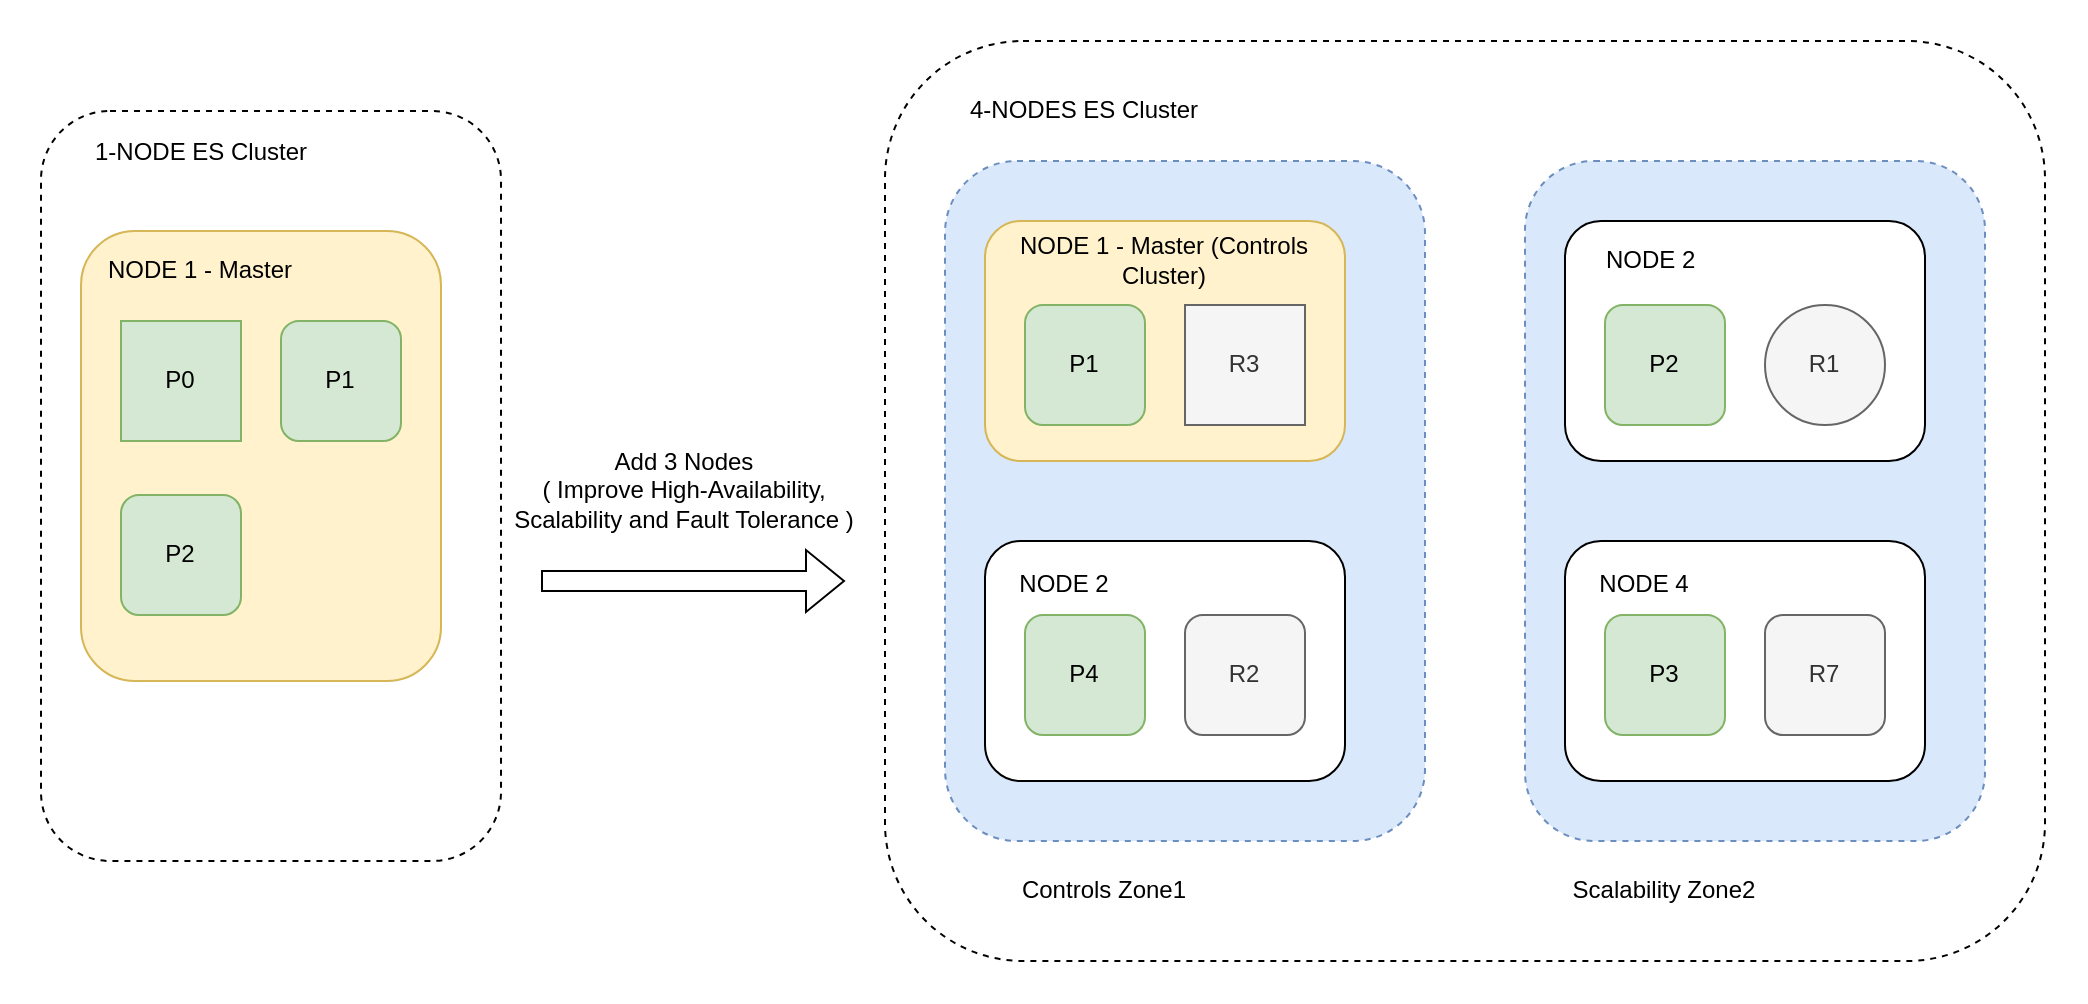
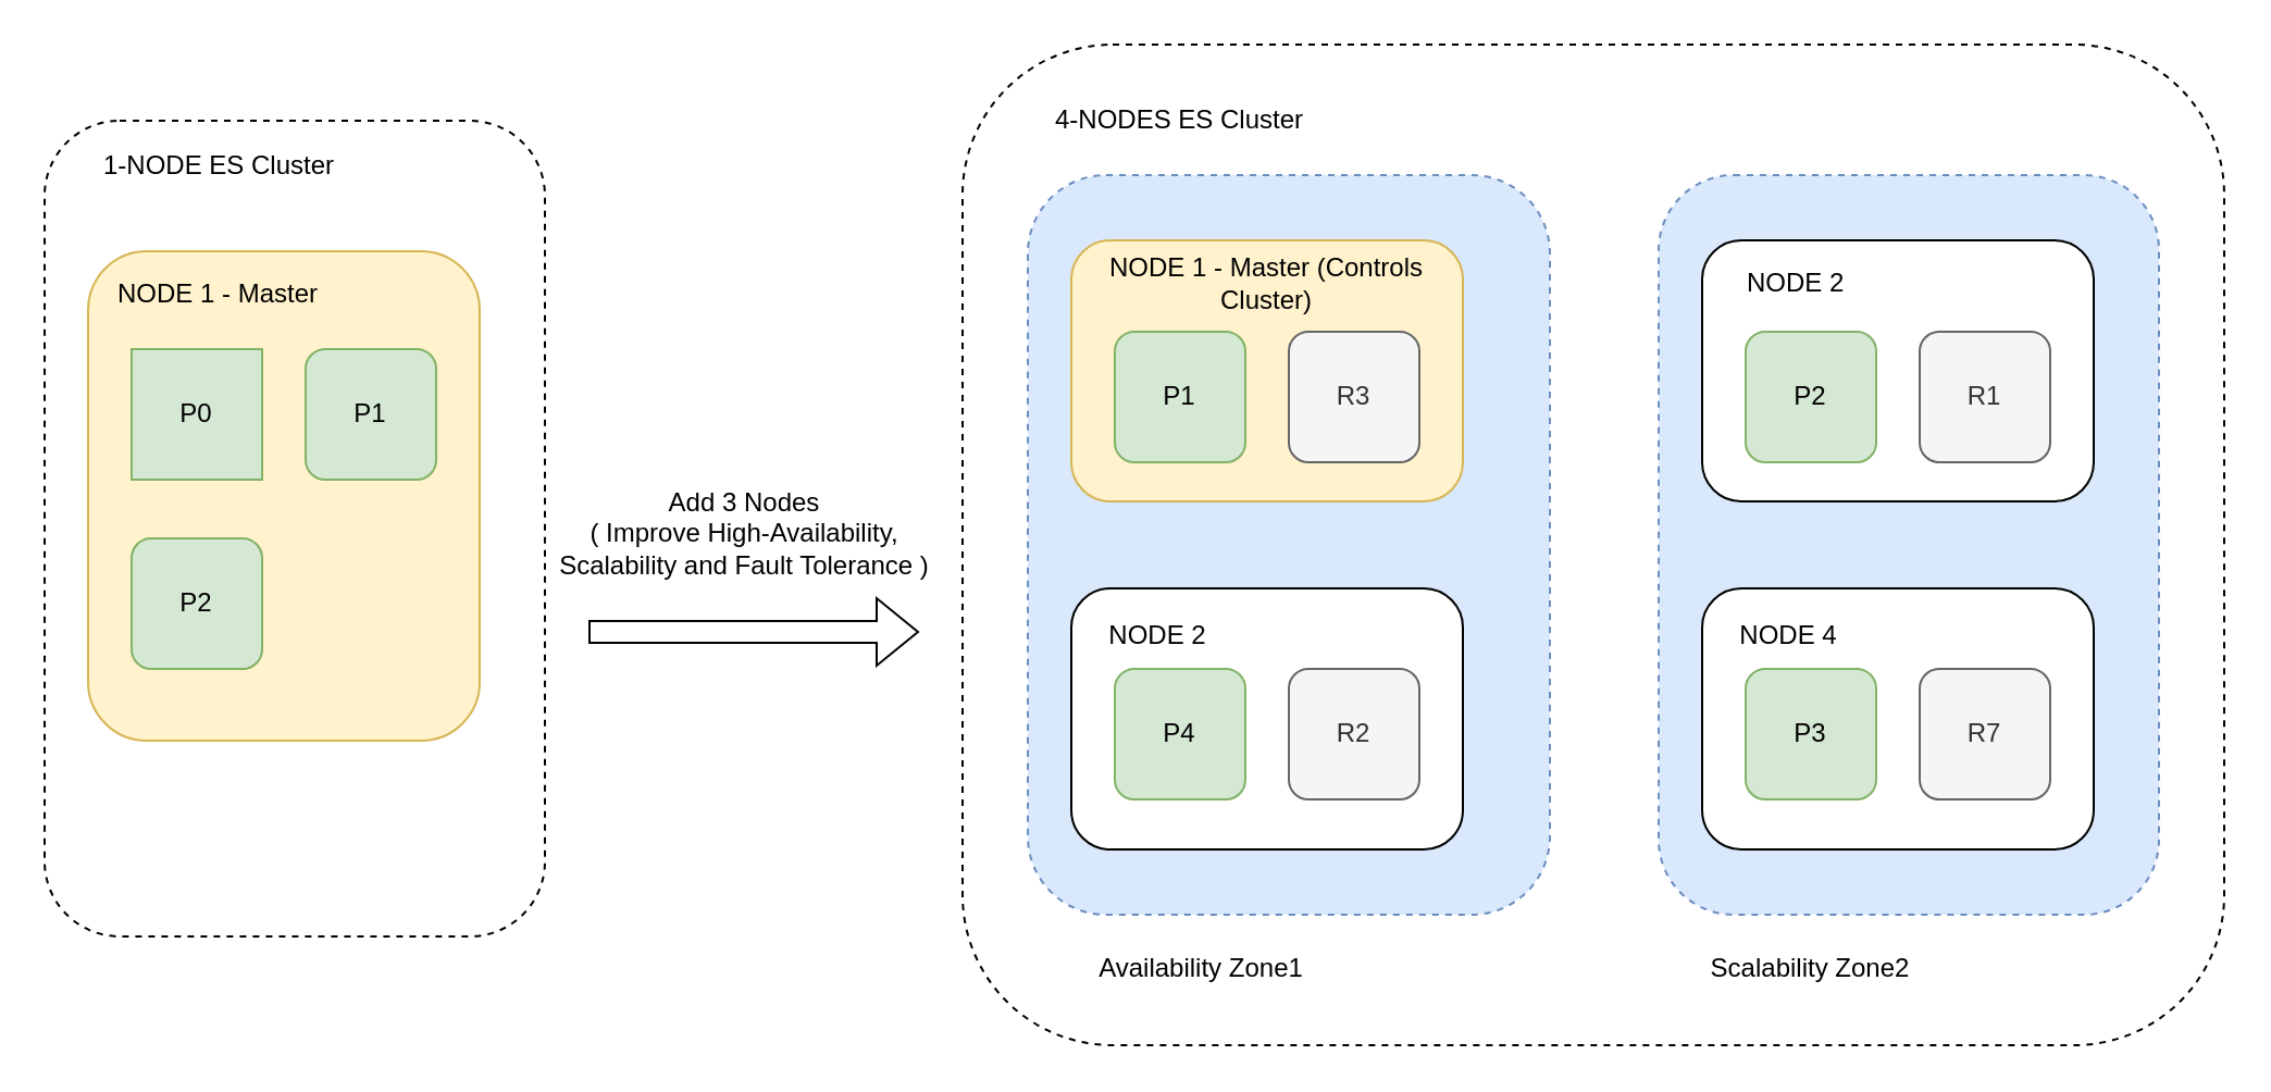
  <mxCell id="0" />
  <mxCell id="1" parent="0" />
  <mxCell id="2" value="" style="rounded=1;whiteSpace=wrap;html=1;dashed=1;" vertex="1" parent="1"><mxGeometry x="442" y="20" width="580" height="460" as="geometry" /></mxCell>
  <mxCell id="3" value="" style="rounded=1;whiteSpace=wrap;html=1;dashed=1;fillColor=#dae8fc;strokeColor=#6c8ebf;" vertex="1" parent="1"><mxGeometry x="472" y="80" width="240" height="340" as="geometry" /></mxCell>
  <mxCell id="4" value="" style="rounded=1;whiteSpace=wrap;html=1;fillColor=#fff2cc;strokeColor=#d6b656;" vertex="1" parent="1"><mxGeometry x="492" y="110" width="180" height="120" as="geometry" /></mxCell>
  <mxCell id="5" value="P1" style="rounded=1;whiteSpace=wrap;html=1;fillColor=#d5e8d4;strokeColor=#82b366;" vertex="1" parent="1"><mxGeometry x="512" y="152" width="60" height="60" as="geometry" /></mxCell>
- <mxCell id="6" value="R3" style="whiteSpace=wrap;html=1;fillColor=#f5f5f5;strokeColor=#666666;fontColor=#333333;rounded=0;" vertex="1" parent="1"><mxGeometry x="592" y="152" width="60" height="60" as="geometry" /></mxCell>
+ <mxCell id="6" value="R3" style="rounded=1;whiteSpace=wrap;html=1;fillColor=#f5f5f5;strokeColor=#666666;fontColor=#333333;" vertex="1" parent="1"><mxGeometry x="592" y="152" width="60" height="60" as="geometry" /></mxCell>
  <mxCell id="7" value="" style="rounded=1;whiteSpace=wrap;html=1;" vertex="1" parent="1"><mxGeometry x="492" y="270" width="180" height="120" as="geometry" /></mxCell>
  <mxCell id="8" value="P4" style="rounded=1;whiteSpace=wrap;html=1;fillColor=#d5e8d4;strokeColor=#82b366;" vertex="1" parent="1"><mxGeometry x="512" y="307" width="60" height="60" as="geometry" /></mxCell>
  <mxCell id="9" value="R2" style="rounded=1;whiteSpace=wrap;html=1;fillColor=#f5f5f5;strokeColor=#666666;fontColor=#333333;" vertex="1" parent="1"><mxGeometry x="592" y="307" width="60" height="60" as="geometry" /></mxCell>
  <mxCell id="10" value="NODE 1 - Master (Controls Cluster)" style="text;html=1;strokeColor=none;fillColor=none;align=center;verticalAlign=middle;whiteSpace=wrap;rounded=0;" vertex="1" parent="1"><mxGeometry x="492" y="115" width="180" height="30" as="geometry" /></mxCell>
  <mxCell id="11" value="NODE 2" style="text;html=1;strokeColor=none;fillColor=none;align=center;verticalAlign=middle;whiteSpace=wrap;rounded=0;" vertex="1" parent="1"><mxGeometry x="502" y="277" width="60" height="30" as="geometry" /></mxCell>
  <mxCell id="12" value="" style="rounded=1;whiteSpace=wrap;html=1;dashed=1;" vertex="1" parent="1"><mxGeometry x="20" y="55" width="230" height="375" as="geometry" /></mxCell>
  <mxCell id="13" value="" style="rounded=1;whiteSpace=wrap;html=1;fillColor=#fff2cc;strokeColor=#d6b656;" vertex="1" parent="1"><mxGeometry x="40" y="115" width="180" height="225" as="geometry" /></mxCell>
  <mxCell id="14" value="P1" style="rounded=1;whiteSpace=wrap;html=1;fillColor=#d5e8d4;strokeColor=#82b366;" vertex="1" parent="1"><mxGeometry x="140" y="160" width="60" height="60" as="geometry" /></mxCell>
  <mxCell id="15" value="P2" style="rounded=1;whiteSpace=wrap;html=1;fillColor=#d5e8d4;strokeColor=#82b366;" vertex="1" parent="1"><mxGeometry x="60" y="247" width="60" height="60" as="geometry" /></mxCell>
  <mxCell id="16" value="NODE 1 - Master" style="text;html=1;strokeColor=none;fillColor=none;align=center;verticalAlign=middle;whiteSpace=wrap;rounded=0;" vertex="1" parent="1"><mxGeometry x="40" y="120" width="120" height="30" as="geometry" /></mxCell>
  <mxCell id="17" value="P0" style="whiteSpace=wrap;html=1;fillColor=#d5e8d4;strokeColor=#82b366;rounded=0;" vertex="1" parent="1"><mxGeometry x="60" y="160" width="60" height="60" as="geometry" /></mxCell>
  <mxCell id="18" value="1-NODE ES Cluster" style="text;html=1;strokeColor=none;fillColor=none;align=center;verticalAlign=middle;whiteSpace=wrap;rounded=0;dashed=1;" vertex="1" parent="1"><mxGeometry x="32.5" y="61" width="135" height="30" as="geometry" /></mxCell>
  <mxCell id="19" value="" style="shape=flexArrow;endArrow=classic;html=1;rounded=0;" edge="1" parent="1"><mxGeometry width="50" height="50" relative="1" as="geometry"><mxPoint x="270" y="290" as="sourcePoint" /><mxPoint x="422" y="290" as="targetPoint" /></mxGeometry></mxCell>
  <mxCell id="20" value="Add 3 Nodes&lt;br&gt;( Improve High-Availability, Scalability and Fault Tolerance )" style="text;html=1;strokeColor=none;fillColor=none;align=center;verticalAlign=middle;whiteSpace=wrap;rounded=0;dashed=1;" vertex="1" parent="1"><mxGeometry x="252" y="230" width="180" height="30" as="geometry" /></mxCell>
  <mxCell id="21" value="" style="rounded=1;whiteSpace=wrap;html=1;dashed=1;fillColor=#dae8fc;strokeColor=#6c8ebf;" vertex="1" parent="1"><mxGeometry x="762" y="80" width="230" height="340" as="geometry" /></mxCell>
  <mxCell id="22" value="" style="rounded=1;whiteSpace=wrap;html=1;" vertex="1" parent="1"><mxGeometry x="782" y="110" width="180" height="120" as="geometry" /></mxCell>
  <mxCell id="23" value="P2" style="rounded=1;whiteSpace=wrap;html=1;fillColor=#d5e8d4;strokeColor=#82b366;" vertex="1" parent="1"><mxGeometry x="802" y="152" width="60" height="60" as="geometry" /></mxCell>
- <mxCell id="24" value="R1" style="ellipse;whiteSpace=wrap;html=1;fillColor=#f5f5f5;strokeColor=#666666;fontColor=#333333;" vertex="1" parent="1"><mxGeometry x="882" y="152" width="60" height="60" as="geometry" /></mxCell>
+ <mxCell id="24" value="R1" style="rounded=1;whiteSpace=wrap;html=1;fillColor=#f5f5f5;strokeColor=#666666;fontColor=#333333;" vertex="1" parent="1"><mxGeometry x="882" y="152" width="60" height="60" as="geometry" /></mxCell>
  <mxCell id="25" value="" style="rounded=1;whiteSpace=wrap;html=1;" vertex="1" parent="1"><mxGeometry x="782" y="270" width="180" height="120" as="geometry" /></mxCell>
  <mxCell id="26" value="P3" style="rounded=1;whiteSpace=wrap;html=1;fillColor=#d5e8d4;strokeColor=#82b366;" vertex="1" parent="1"><mxGeometry x="802" y="307" width="60" height="60" as="geometry" /></mxCell>
  <mxCell id="27" value="R7" style="rounded=1;whiteSpace=wrap;html=1;fillColor=#f5f5f5;strokeColor=#666666;fontColor=#333333;" vertex="1" parent="1"><mxGeometry x="882" y="307" width="60" height="60" as="geometry" /></mxCell>
  <mxCell id="28" value="NODE 2&amp;nbsp;" style="text;html=1;strokeColor=none;fillColor=none;align=center;verticalAlign=middle;whiteSpace=wrap;rounded=0;" vertex="1" parent="1"><mxGeometry x="792" y="115" width="70" height="30" as="geometry" /></mxCell>
  <mxCell id="29" value="NODE 4" style="text;html=1;strokeColor=none;fillColor=none;align=center;verticalAlign=middle;whiteSpace=wrap;rounded=0;" vertex="1" parent="1"><mxGeometry x="792" y="277" width="60" height="30" as="geometry" /></mxCell>
  <mxCell id="30" value="4-NODES ES Cluster" style="text;html=1;strokeColor=none;fillColor=none;align=center;verticalAlign=middle;whiteSpace=wrap;rounded=0;dashed=1;" vertex="1" parent="1"><mxGeometry x="482" y="40" width="120" height="30" as="geometry" /></mxCell>
- <mxCell id="31" value="Controls Zone1" style="text;html=1;strokeColor=none;fillColor=none;align=center;verticalAlign=middle;whiteSpace=wrap;rounded=0;dashed=1;" vertex="1" parent="1"><mxGeometry x="497" y="430" width="110" height="30" as="geometry" /></mxCell>
+ <mxCell id="31" value="Availability Zone1" style="text;html=1;strokeColor=none;fillColor=none;align=center;verticalAlign=middle;whiteSpace=wrap;rounded=0;dashed=1;" vertex="1" parent="1"><mxGeometry x="497" y="430" width="110" height="30" as="geometry" /></mxCell>
  <mxCell id="32" value="Scalability Zone2" style="text;html=1;strokeColor=none;fillColor=none;align=center;verticalAlign=middle;whiteSpace=wrap;rounded=0;dashed=1;" vertex="1" parent="1"><mxGeometry x="777" y="430" width="110" height="30" as="geometry" /></mxCell>
